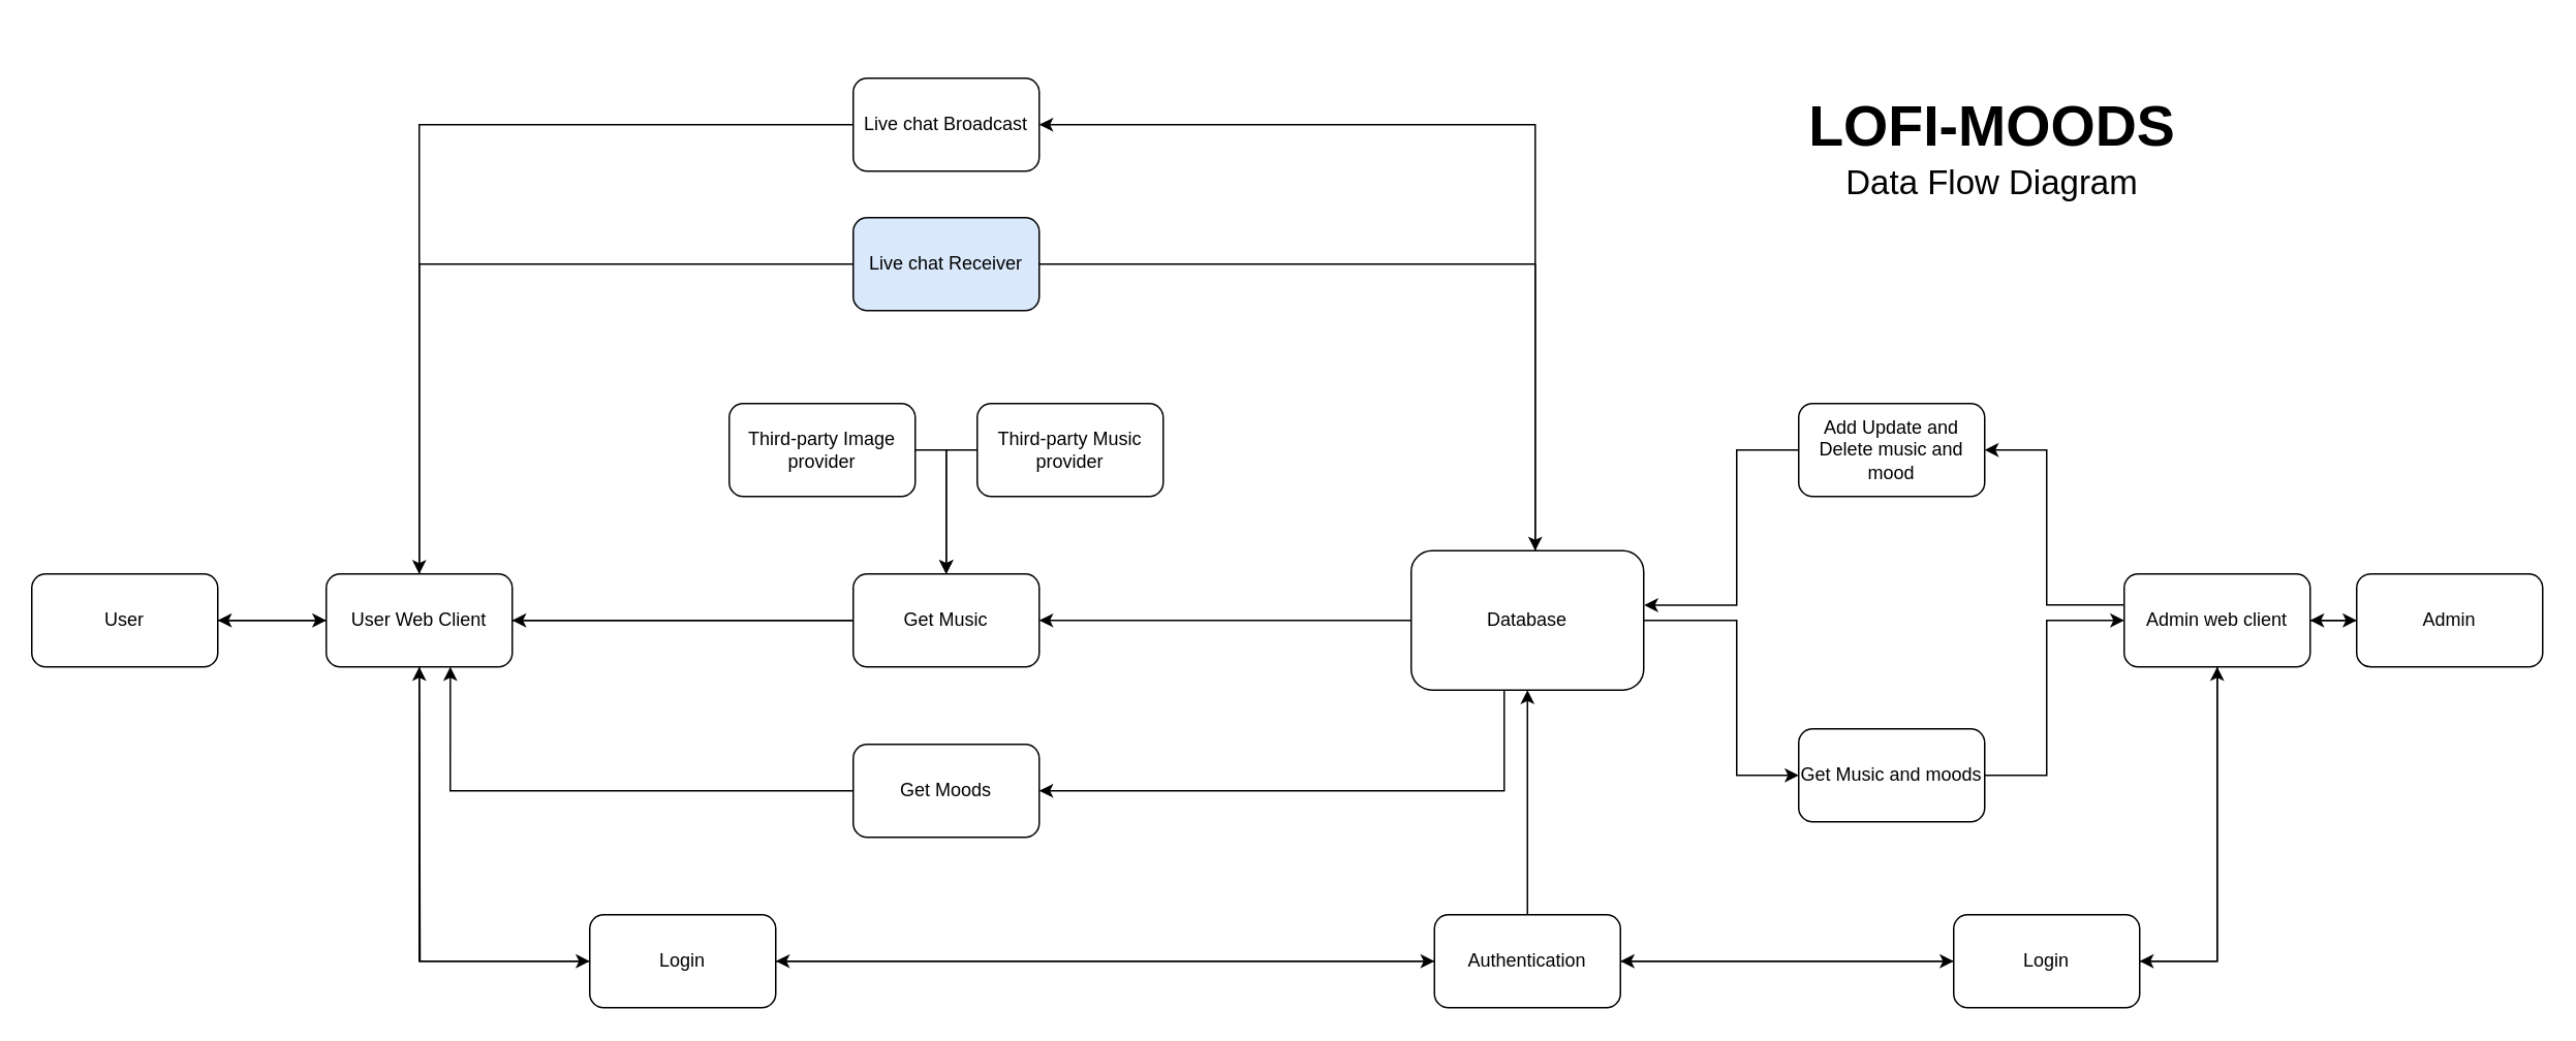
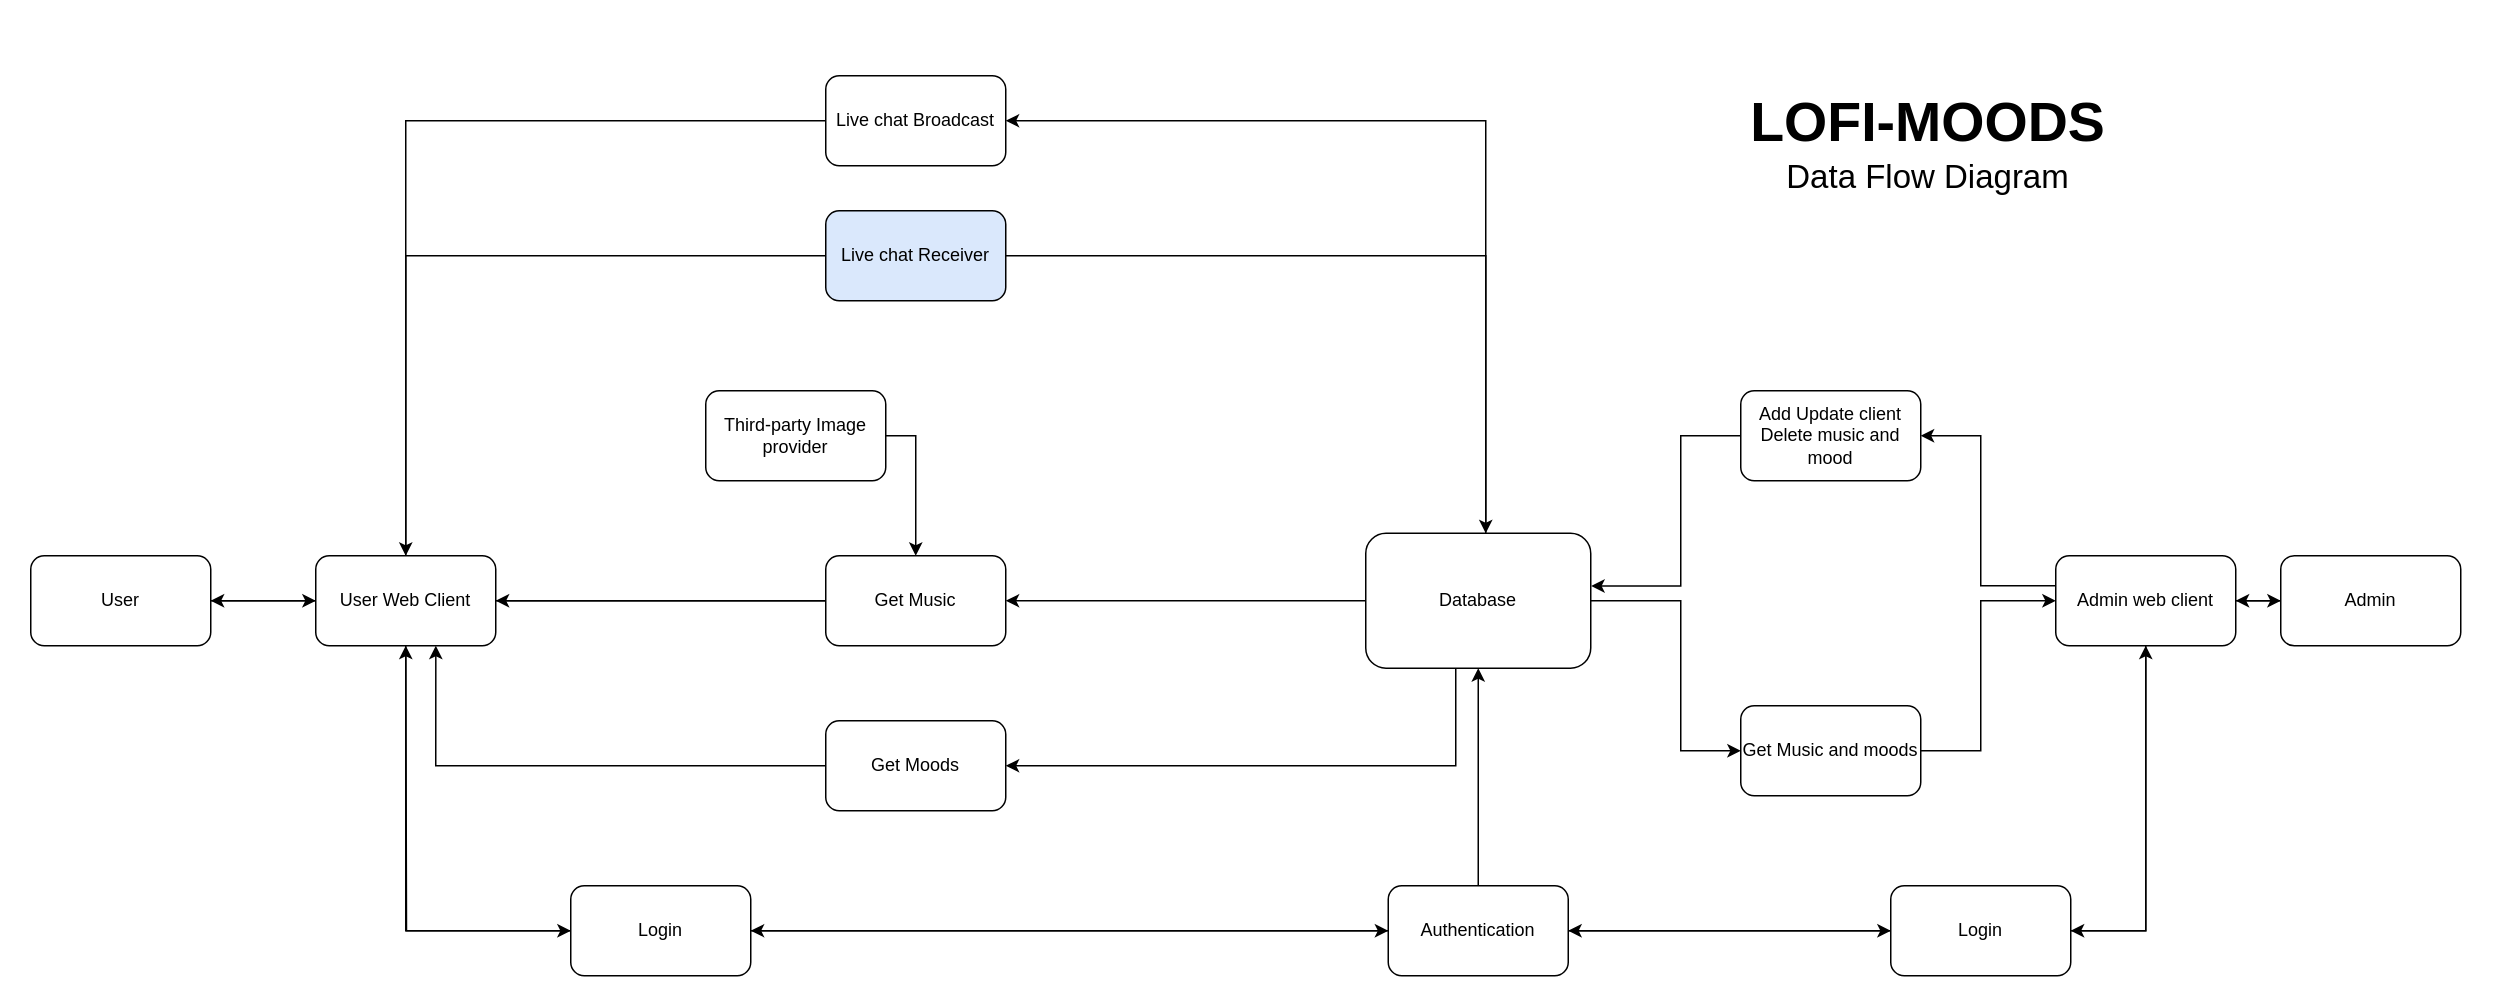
  <mxCell id="0" />
  <mxCell id="1" parent="0" />
  <mxCell id="2" style="edgeStyle=orthogonalEdgeStyle;rounded=0;orthogonalLoop=1;jettySize=auto;html=1;entryX=0;entryY=0.5;entryDx=0;entryDy=0;" parent="1" source="3" target="8" edge="1"><mxGeometry relative="1" as="geometry"><mxPoint x="160" y="340" as="targetPoint" /></mxGeometry></mxCell>
  <mxCell id="3" value="User" style="rounded=1;whiteSpace=wrap;html=1;" parent="1" vertex="1"><mxGeometry x="20" y="370" width="120" height="60" as="geometry" /></mxCell>
  <mxCell id="4" style="edgeStyle=orthogonalEdgeStyle;rounded=0;orthogonalLoop=1;jettySize=auto;html=1;entryX=0;entryY=0.5;entryDx=0;entryDy=0;" parent="1" source="8" target="11" edge="1"><mxGeometry relative="1" as="geometry"><Array as="points"><mxPoint x="270" y="620" /></Array></mxGeometry></mxCell>
  <mxCell id="5" style="edgeStyle=orthogonalEdgeStyle;rounded=0;orthogonalLoop=1;jettySize=auto;html=1;" edge="1" parent="1" source="8"><mxGeometry relative="1" as="geometry"><mxPoint x="640" y="400" as="targetPoint" /></mxGeometry></mxCell>
  <mxCell id="6" style="edgeStyle=orthogonalEdgeStyle;rounded=0;orthogonalLoop=1;jettySize=auto;html=1;entryX=0;entryY=0.5;entryDx=0;entryDy=0;endArrow=none;" edge="1" parent="1" source="8" target="30"><mxGeometry relative="1" as="geometry"><Array as="points"><mxPoint x="270" y="170" /></Array></mxGeometry></mxCell>
  <mxCell id="7" style="edgeStyle=orthogonalEdgeStyle;rounded=0;orthogonalLoop=1;jettySize=auto;html=1;" edge="1" parent="1" source="8" target="3"><mxGeometry relative="1" as="geometry" /></mxCell>
  <mxCell id="8" value="User Web Client" style="rounded=1;whiteSpace=wrap;html=1;" parent="1" vertex="1"><mxGeometry x="210" y="370" width="120" height="60" as="geometry" /></mxCell>
  <mxCell id="9" style="edgeStyle=orthogonalEdgeStyle;rounded=0;orthogonalLoop=1;jettySize=auto;html=1;entryX=0;entryY=0.5;entryDx=0;entryDy=0;" parent="1" source="11" target="20" edge="1"><mxGeometry relative="1" as="geometry" /></mxCell>
  <mxCell id="10" style="edgeStyle=orthogonalEdgeStyle;rounded=0;orthogonalLoop=1;jettySize=auto;html=1;" parent="1" source="11" edge="1"><mxGeometry relative="1" as="geometry"><mxPoint x="270" y="430" as="targetPoint" /></mxGeometry></mxCell>
  <mxCell id="11" value="Login" style="rounded=1;whiteSpace=wrap;html=1;" parent="1" vertex="1"><mxGeometry x="380" y="590" width="120" height="60" as="geometry" /></mxCell>
  <mxCell id="12" style="edgeStyle=orthogonalEdgeStyle;rounded=0;orthogonalLoop=1;jettySize=auto;html=1;entryX=1;entryY=0.5;entryDx=0;entryDy=0;" edge="1" parent="1" source="16" target="28"><mxGeometry relative="1" as="geometry" /></mxCell>
  <mxCell id="13" style="edgeStyle=orthogonalEdgeStyle;rounded=0;orthogonalLoop=1;jettySize=auto;html=1;entryX=1;entryY=0.5;entryDx=0;entryDy=0;" edge="1" parent="1" source="16" target="32"><mxGeometry relative="1" as="geometry"><Array as="points"><mxPoint x="990" y="80" /></Array></mxGeometry></mxCell>
  <mxCell id="14" style="edgeStyle=orthogonalEdgeStyle;rounded=0;orthogonalLoop=1;jettySize=auto;html=1;entryX=0;entryY=0.5;entryDx=0;entryDy=0;" edge="1" parent="1" source="16" target="40"><mxGeometry relative="1" as="geometry"><Array as="points"><mxPoint x="1120" y="400" /><mxPoint x="1120" y="500" /></Array></mxGeometry></mxCell>
  <mxCell id="15" style="edgeStyle=orthogonalEdgeStyle;rounded=0;orthogonalLoop=1;jettySize=auto;html=1;entryX=1;entryY=0.5;entryDx=0;entryDy=0;" edge="1" parent="1" source="16" target="24"><mxGeometry relative="1" as="geometry"><Array as="points"><mxPoint x="970" y="510" /></Array></mxGeometry></mxCell>
  <mxCell id="16" value="Database" style="rounded=1;whiteSpace=wrap;html=1;" parent="1" vertex="1"><mxGeometry x="910" y="355" width="150" height="90" as="geometry" /></mxCell>
  <mxCell id="17" style="edgeStyle=orthogonalEdgeStyle;rounded=0;orthogonalLoop=1;jettySize=auto;html=1;" parent="1" source="20" edge="1"><mxGeometry relative="1" as="geometry"><mxPoint x="500" y="620" as="targetPoint" /></mxGeometry></mxCell>
  <mxCell id="18" style="edgeStyle=orthogonalEdgeStyle;rounded=0;orthogonalLoop=1;jettySize=auto;html=1;fontSize=37;entryX=0.5;entryY=1;entryDx=0;entryDy=0;" edge="1" parent="1" source="20" target="16"><mxGeometry relative="1" as="geometry"><mxPoint x="980" y="470" as="targetPoint" /><Array as="points"><mxPoint x="985" y="530" /><mxPoint x="985" y="530" /></Array></mxGeometry></mxCell>
  <mxCell id="19" style="edgeStyle=orthogonalEdgeStyle;rounded=0;orthogonalLoop=1;jettySize=auto;html=1;entryX=0;entryY=0.5;entryDx=0;entryDy=0;fontSize=37;" edge="1" parent="1" source="20" target="46"><mxGeometry relative="1" as="geometry" /></mxCell>
  <mxCell id="20" value="Authentication" style="rounded=1;whiteSpace=wrap;html=1;" parent="1" vertex="1"><mxGeometry x="925" y="590" width="120" height="60" as="geometry" /></mxCell>
  <mxCell id="21" style="edgeStyle=orthogonalEdgeStyle;rounded=0;orthogonalLoop=1;jettySize=auto;html=1;entryX=0.5;entryY=0;entryDx=0;entryDy=0;" edge="1" parent="1" source="22" target="28"><mxGeometry relative="1" as="geometry"><Array as="points"><mxPoint x="610" y="290" /></Array></mxGeometry></mxCell>
  <mxCell id="22" value="Third-party Image provider" style="rounded=1;whiteSpace=wrap;html=1;" parent="1" vertex="1"><mxGeometry x="470" y="260" width="120" height="60" as="geometry" /></mxCell>
  <mxCell id="23" style="edgeStyle=orthogonalEdgeStyle;rounded=0;orthogonalLoop=1;jettySize=auto;html=1;entryX=0.667;entryY=1;entryDx=0;entryDy=0;entryPerimeter=0;" edge="1" parent="1" source="24" target="8"><mxGeometry relative="1" as="geometry"><mxPoint x="270" y="440" as="targetPoint" /></mxGeometry></mxCell>
  <mxCell id="24" value="Get Moods" style="rounded=1;whiteSpace=wrap;html=1;" parent="1" vertex="1"><mxGeometry x="550" y="480" width="120" height="60" as="geometry" /></mxCell>
- <mxCell id="25" style="edgeStyle=orthogonalEdgeStyle;rounded=0;orthogonalLoop=1;jettySize=auto;html=1;entryX=0.5;entryY=0;entryDx=0;entryDy=0;" edge="1" parent="1" source="26" target="28"><mxGeometry relative="1" as="geometry"><Array as="points"><mxPoint x="610" y="290" /></Array></mxGeometry></mxCell>
- <mxCell id="26" value="Third-party Music provider" style="rounded=1;whiteSpace=wrap;html=1;" parent="1" vertex="1"><mxGeometry x="630" y="260" width="120" height="60" as="geometry" /></mxCell>
  <mxCell id="27" style="edgeStyle=orthogonalEdgeStyle;rounded=0;orthogonalLoop=1;jettySize=auto;html=1;" edge="1" parent="1" source="28"><mxGeometry relative="1" as="geometry"><mxPoint x="330" y="400" as="targetPoint" /></mxGeometry></mxCell>
  <mxCell id="28" value="Get Music" style="rounded=1;whiteSpace=wrap;html=1;" vertex="1" parent="1"><mxGeometry x="550" y="370" width="120" height="60" as="geometry" /></mxCell>
  <mxCell id="29" style="edgeStyle=orthogonalEdgeStyle;rounded=0;orthogonalLoop=1;jettySize=auto;html=1;" edge="1" parent="1" source="30"><mxGeometry relative="1" as="geometry"><mxPoint x="990" y="355" as="targetPoint" /><Array as="points"><mxPoint x="990" y="170" /><mxPoint x="990" y="355" /></Array></mxGeometry></mxCell>
  <mxCell id="30" value="Live chat Receiver" style="rounded=1;whiteSpace=wrap;html=1;fillColor=#dae8fc;" vertex="1" parent="1"><mxGeometry x="550" y="140" width="120" height="60" as="geometry" /></mxCell>
  <mxCell id="31" style="edgeStyle=orthogonalEdgeStyle;rounded=0;orthogonalLoop=1;jettySize=auto;html=1;entryX=0.5;entryY=0;entryDx=0;entryDy=0;" edge="1" parent="1" source="32" target="8"><mxGeometry relative="1" as="geometry" /></mxCell>
  <mxCell id="32" value="Live chat Broadcast" style="rounded=1;whiteSpace=wrap;html=1;" vertex="1" parent="1"><mxGeometry x="550" y="50" width="120" height="60" as="geometry" /></mxCell>
  <mxCell id="33" style="edgeStyle=orthogonalEdgeStyle;rounded=0;orthogonalLoop=1;jettySize=auto;html=1;entryX=1;entryY=0.5;entryDx=0;entryDy=0;" edge="1" parent="1" source="36" target="38"><mxGeometry relative="1" as="geometry"><Array as="points"><mxPoint x="1320" y="390" /><mxPoint x="1320" y="290" /></Array></mxGeometry></mxCell>
  <mxCell id="34" style="edgeStyle=orthogonalEdgeStyle;rounded=0;orthogonalLoop=1;jettySize=auto;html=1;fontSize=37;" edge="1" parent="1" source="36"><mxGeometry relative="1" as="geometry"><mxPoint x="1520" y="400" as="targetPoint" /></mxGeometry></mxCell>
  <mxCell id="35" style="edgeStyle=orthogonalEdgeStyle;rounded=0;orthogonalLoop=1;jettySize=auto;html=1;entryX=1;entryY=0.5;entryDx=0;entryDy=0;fontSize=37;" edge="1" parent="1" source="36" target="46"><mxGeometry relative="1" as="geometry" /></mxCell>
  <mxCell id="36" value="Admin web client" style="rounded=1;whiteSpace=wrap;html=1;" vertex="1" parent="1"><mxGeometry x="1370" y="370" width="120" height="60" as="geometry" /></mxCell>
  <mxCell id="37" value="" style="edgeStyle=orthogonalEdgeStyle;rounded=0;orthogonalLoop=1;jettySize=auto;html=1;entryX=1.002;entryY=0.391;entryDx=0;entryDy=0;entryPerimeter=0;" edge="1" parent="1" source="38" target="16"><mxGeometry relative="1" as="geometry"><mxPoint x="1080" y="390" as="targetPoint" /><Array as="points"><mxPoint x="1120" y="290" /><mxPoint x="1120" y="390" /></Array></mxGeometry></mxCell>
- <mxCell id="38" value="Add Update and Delete music and mood" style="rounded=1;whiteSpace=wrap;html=1;" vertex="1" parent="1"><mxGeometry x="1160" y="260" width="120" height="60" as="geometry" /></mxCell>
+ <mxCell id="38" value="Add Update client Delete music and mood" style="rounded=1;whiteSpace=wrap;html=1;" vertex="1" parent="1"><mxGeometry x="1160" y="260" width="120" height="60" as="geometry" /></mxCell>
  <mxCell id="39" style="edgeStyle=orthogonalEdgeStyle;rounded=0;orthogonalLoop=1;jettySize=auto;html=1;" edge="1" parent="1" source="40"><mxGeometry relative="1" as="geometry"><mxPoint x="1370" y="400" as="targetPoint" /><Array as="points"><mxPoint x="1320" y="500" /><mxPoint x="1320" y="400" /></Array></mxGeometry></mxCell>
  <mxCell id="40" value="Get Music and moods" style="rounded=1;whiteSpace=wrap;html=1;" vertex="1" parent="1"><mxGeometry x="1160" y="470" width="120" height="60" as="geometry" /></mxCell>
  <mxCell id="41" style="edgeStyle=orthogonalEdgeStyle;rounded=0;orthogonalLoop=1;jettySize=auto;html=1;entryX=1;entryY=0.5;entryDx=0;entryDy=0;fontSize=37;" edge="1" parent="1" source="42" target="36"><mxGeometry relative="1" as="geometry" /></mxCell>
  <mxCell id="42" value="Admin" style="rounded=1;whiteSpace=wrap;html=1;" vertex="1" parent="1"><mxGeometry x="1520" y="370" width="120" height="60" as="geometry" /></mxCell>
  <mxCell id="43" value="&lt;font size=&quot;1&quot;&gt;&lt;b style=&quot;font-size: 37px&quot;&gt;LOFI-MOODS&lt;/b&gt;&lt;/font&gt;&lt;br&gt;&lt;font style=&quot;font-size: 22px&quot;&gt;Data Flow Diagram&lt;/font&gt;" style="text;html=1;strokeColor=none;fillColor=none;align=center;verticalAlign=middle;whiteSpace=wrap;rounded=0;" vertex="1" parent="1"><mxGeometry x="1140" y="20" width="290" height="150" as="geometry" /></mxCell>
  <mxCell id="44" style="edgeStyle=orthogonalEdgeStyle;rounded=0;orthogonalLoop=1;jettySize=auto;html=1;entryX=1;entryY=0.5;entryDx=0;entryDy=0;fontSize=37;" edge="1" parent="1" source="46" target="20"><mxGeometry relative="1" as="geometry" /></mxCell>
  <mxCell id="45" style="edgeStyle=orthogonalEdgeStyle;rounded=0;orthogonalLoop=1;jettySize=auto;html=1;entryX=0.5;entryY=1;entryDx=0;entryDy=0;fontSize=37;" edge="1" parent="1" source="46" target="36"><mxGeometry relative="1" as="geometry"><Array as="points"><mxPoint x="1430" y="620" /></Array></mxGeometry></mxCell>
  <mxCell id="46" value="Login" style="rounded=1;whiteSpace=wrap;html=1;" vertex="1" parent="1"><mxGeometry x="1260" y="590" width="120" height="60" as="geometry" /></mxCell>
